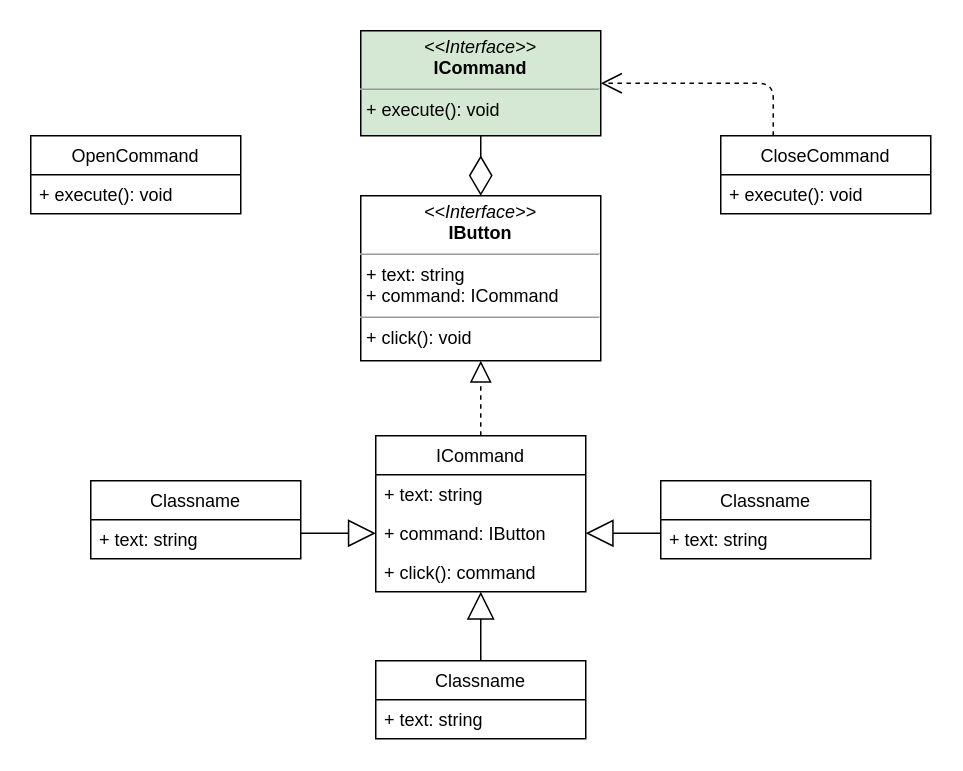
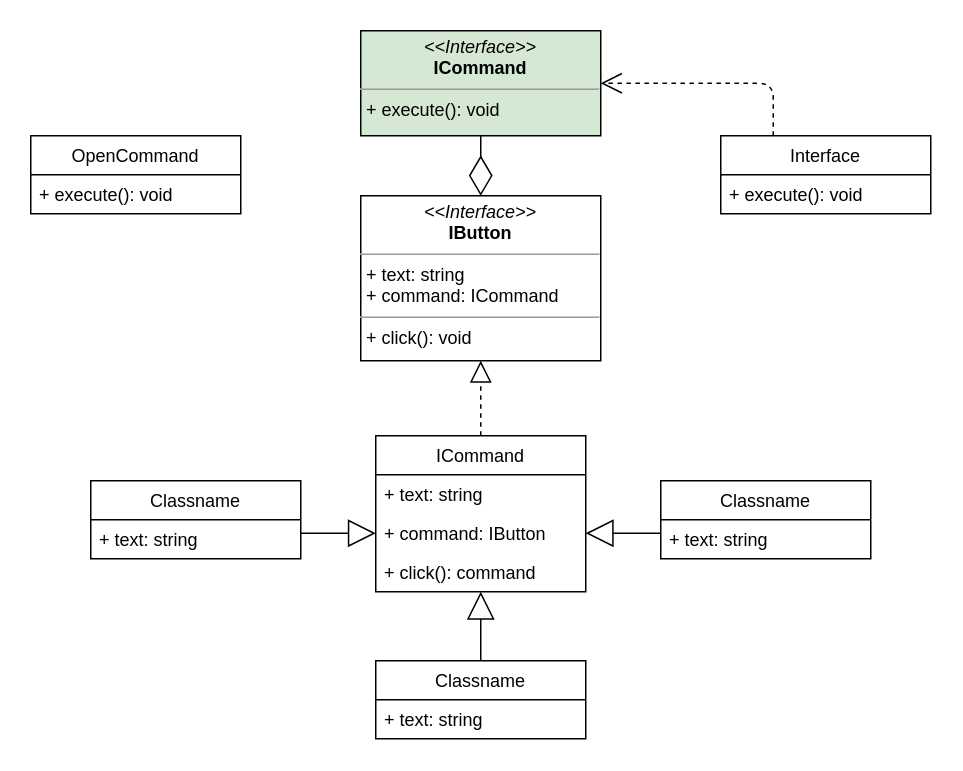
  <mxCell id="0" />
  <mxCell id="1" parent="0" />
  <mxCell id="2" style="edgeStyle=orthogonalEdgeStyle;rounded=0;orthogonalLoop=1;jettySize=auto;html=1;" parent="1" edge="1"><mxGeometry relative="1" as="geometry"><Array as="points"><mxPoint x="263" y="130" /><mxPoint x="263" y="130" /></Array><mxPoint x="263" y="150" as="sourcePoint" /></mxGeometry></mxCell>
  <mxCell id="3" style="edgeStyle=orthogonalEdgeStyle;rounded=0;orthogonalLoop=1;jettySize=auto;html=1;entryX=0.5;entryY=1;entryDx=0;entryDy=0;" parent="1" edge="1"><mxGeometry relative="1" as="geometry"><Array as="points"><mxPoint x="500" y="120" /><mxPoint x="263" y="120" /></Array><mxPoint x="263" y="90" as="targetPoint" /></mxGeometry></mxCell>
  <mxCell id="4" value="&lt;p style=&quot;margin: 0px ; margin-top: 4px ; text-align: center&quot;&gt;&lt;i&gt;&amp;lt;&amp;lt;Interface&amp;gt;&amp;gt;&lt;/i&gt;&lt;br&gt;&lt;b&gt;ICommand&lt;/b&gt;&lt;/p&gt;&lt;hr size=&quot;1&quot;&gt;&lt;p style=&quot;margin: 0px ; margin-left: 4px&quot;&gt;&lt;span&gt;+ execute(): void&lt;/span&gt;&lt;br&gt;&lt;/p&gt;" style="verticalAlign=top;align=left;overflow=fill;fontSize=12;fontFamily=Helvetica;html=1;fillColor=#d5e8d4;" parent="1" vertex="1"><mxGeometry x="240" y="20" width="160" height="70" as="geometry" /></mxCell>
  <mxCell id="5" value="&lt;p style=&quot;margin: 0px ; margin-top: 4px ; text-align: center&quot;&gt;&lt;i&gt;&amp;lt;&amp;lt;Interface&amp;gt;&amp;gt;&lt;/i&gt;&lt;br&gt;&lt;b&gt;IButton&lt;/b&gt;&lt;/p&gt;&lt;hr size=&quot;1&quot;&gt;&lt;p style=&quot;margin: 0px ; margin-left: 4px&quot;&gt;+ text: string&lt;br&gt;+ command: ICommand&lt;/p&gt;&lt;hr size=&quot;1&quot;&gt;&lt;p style=&quot;margin: 0px ; margin-left: 4px&quot;&gt;+ click(): void&lt;br&gt;&lt;/p&gt;" style="verticalAlign=top;align=left;overflow=fill;fontSize=12;fontFamily=Helvetica;html=1;" parent="1" vertex="1"><mxGeometry x="240" y="130" width="160" height="110" as="geometry" /></mxCell>
- <mxCell id="6" value="CloseCommand" style="swimlane;fontStyle=0;childLayout=stackLayout;horizontal=1;startSize=26;fillColor=none;horizontalStack=0;resizeParent=1;resizeParentMax=0;resizeLast=0;collapsible=1;marginBottom=0;" parent="1" vertex="1"><mxGeometry x="480" y="90" width="140" height="52" as="geometry" /></mxCell>
+ <mxCell id="6" value="Interface" style="swimlane;fontStyle=0;childLayout=stackLayout;horizontal=1;startSize=26;fillColor=none;horizontalStack=0;resizeParent=1;resizeParentMax=0;resizeLast=0;collapsible=1;marginBottom=0;" parent="1" vertex="1"><mxGeometry x="480" y="90" width="140" height="52" as="geometry" /></mxCell>
  <mxCell id="7" value="+ execute(): void" style="text;strokeColor=none;fillColor=none;align=left;verticalAlign=top;spacingLeft=4;spacingRight=4;overflow=hidden;rotatable=0;points=[[0,0.5],[1,0.5]];portConstraint=eastwest;" parent="6" vertex="1"><mxGeometry y="26" width="140" height="26" as="geometry" /></mxCell>
  <mxCell id="8" value="OpenCommand" style="swimlane;fontStyle=0;childLayout=stackLayout;horizontal=1;startSize=26;fillColor=none;horizontalStack=0;resizeParent=1;resizeParentMax=0;resizeLast=0;collapsible=1;marginBottom=0;" parent="1" vertex="1"><mxGeometry x="20" y="90" width="140" height="52" as="geometry" /></mxCell>
  <mxCell id="9" value="+ execute(): void" style="text;strokeColor=none;fillColor=none;align=left;verticalAlign=top;spacingLeft=4;spacingRight=4;overflow=hidden;rotatable=0;points=[[0,0.5],[1,0.5]];portConstraint=eastwest;" parent="8" vertex="1"><mxGeometry y="26" width="140" height="26" as="geometry" /></mxCell>
  <mxCell id="10" value="" style="endArrow=open;dashed=1;endFill=0;endSize=12;html=1;entryX=1;entryY=0.5;entryDx=0;entryDy=0;exitX=0.25;exitY=0;exitDx=0;exitDy=0;" parent="1" source="6" target="4" edge="1"><mxGeometry width="160" relative="1" as="geometry"><mxPoint x="150" y="230" as="sourcePoint" /><mxPoint x="310" y="230" as="targetPoint" /><Array as="points"><mxPoint x="515" y="55" /></Array></mxGeometry></mxCell>
  <mxCell id="11" value="ICommand" style="swimlane;fontStyle=0;childLayout=stackLayout;horizontal=1;startSize=26;fillColor=none;horizontalStack=0;resizeParent=1;resizeParentMax=0;resizeLast=0;collapsible=1;marginBottom=0;" parent="1" vertex="1"><mxGeometry x="250" y="290" width="140" height="104" as="geometry" /></mxCell>
  <mxCell id="12" value="+ text: string" style="text;strokeColor=none;fillColor=none;align=left;verticalAlign=top;spacingLeft=4;spacingRight=4;overflow=hidden;rotatable=0;points=[[0,0.5],[1,0.5]];portConstraint=eastwest;" parent="11" vertex="1"><mxGeometry y="26" width="140" height="26" as="geometry" /></mxCell>
  <mxCell id="13" value="+ command: IButton&#10;" style="text;strokeColor=none;fillColor=none;align=left;verticalAlign=top;spacingLeft=4;spacingRight=4;overflow=hidden;rotatable=0;points=[[0,0.5],[1,0.5]];portConstraint=eastwest;" parent="11" vertex="1"><mxGeometry y="52" width="140" height="26" as="geometry" /></mxCell>
  <mxCell id="14" value="+ click(): command" style="text;strokeColor=none;fillColor=none;align=left;verticalAlign=top;spacingLeft=4;spacingRight=4;overflow=hidden;rotatable=0;points=[[0,0.5],[1,0.5]];portConstraint=eastwest;" parent="11" vertex="1"><mxGeometry y="78" width="140" height="26" as="geometry" /></mxCell>
  <mxCell id="15" value="" style="endArrow=block;endSize=16;endFill=0;html=1;entryX=1;entryY=0.5;entryDx=0;entryDy=0;exitX=0;exitY=0.5;exitDx=0;exitDy=0;" parent="1" target="13" edge="1"><mxGeometry x="0.2" y="-95" width="160" relative="1" as="geometry"><mxPoint x="440" y="355" as="sourcePoint" /><mxPoint x="310" y="230" as="targetPoint" /><mxPoint as="offset" /></mxGeometry></mxCell>
  <mxCell id="16" value="Classname" style="swimlane;fontStyle=0;childLayout=stackLayout;horizontal=1;startSize=26;fillColor=none;horizontalStack=0;resizeParent=1;resizeParentMax=0;resizeLast=0;collapsible=1;marginBottom=0;" parent="1" vertex="1"><mxGeometry x="60" y="320" width="140" height="52" as="geometry" /></mxCell>
  <mxCell id="17" value="+ text: string" style="text;strokeColor=none;fillColor=none;align=left;verticalAlign=top;spacingLeft=4;spacingRight=4;overflow=hidden;rotatable=0;points=[[0,0.5],[1,0.5]];portConstraint=eastwest;" parent="16" vertex="1"><mxGeometry y="26" width="140" height="26" as="geometry" /></mxCell>
  <mxCell id="18" value="Classname" style="swimlane;fontStyle=0;childLayout=stackLayout;horizontal=1;startSize=26;fillColor=none;horizontalStack=0;resizeParent=1;resizeParentMax=0;resizeLast=0;collapsible=1;marginBottom=0;" parent="1" vertex="1"><mxGeometry x="250" y="440" width="140" height="52" as="geometry" /></mxCell>
  <mxCell id="19" value="+ text: string" style="text;strokeColor=none;fillColor=none;align=left;verticalAlign=top;spacingLeft=4;spacingRight=4;overflow=hidden;rotatable=0;points=[[0,0.5],[1,0.5]];portConstraint=eastwest;" parent="18" vertex="1"><mxGeometry y="26" width="140" height="26" as="geometry" /></mxCell>
  <mxCell id="20" value="Classname" style="swimlane;fontStyle=0;childLayout=stackLayout;horizontal=1;startSize=26;fillColor=none;horizontalStack=0;resizeParent=1;resizeParentMax=0;resizeLast=0;collapsible=1;marginBottom=0;" parent="1" vertex="1"><mxGeometry x="440" y="320" width="140" height="52" as="geometry" /></mxCell>
  <mxCell id="21" value="+ text: string" style="text;strokeColor=none;fillColor=none;align=left;verticalAlign=top;spacingLeft=4;spacingRight=4;overflow=hidden;rotatable=0;points=[[0,0.5],[1,0.5]];portConstraint=eastwest;" parent="20" vertex="1"><mxGeometry y="26" width="140" height="26" as="geometry" /></mxCell>
  <mxCell id="22" value="" style="endArrow=block;endSize=16;endFill=0;html=1;exitX=0.5;exitY=0;exitDx=0;exitDy=0;" parent="1" source="18" target="14" edge="1"><mxGeometry x="0.2" y="-95" width="160" relative="1" as="geometry"><mxPoint x="320" y="420" as="sourcePoint" /><mxPoint x="323" y="394" as="targetPoint" /><mxPoint as="offset" /></mxGeometry></mxCell>
  <mxCell id="23" value="" style="endArrow=block;endSize=16;endFill=0;html=1;entryX=0;entryY=0.5;entryDx=0;entryDy=0;exitX=1;exitY=0.5;exitDx=0;exitDy=0;" parent="1" target="13" edge="1"><mxGeometry x="0.2" y="-95" width="160" relative="1" as="geometry"><mxPoint x="200" y="355" as="sourcePoint" /><mxPoint x="160" y="340" as="targetPoint" /><mxPoint as="offset" /></mxGeometry></mxCell>
  <mxCell id="24" value="" style="endArrow=block;dashed=1;endFill=0;endSize=12;html=1;entryX=0.5;entryY=1;entryDx=0;entryDy=0;exitX=0.5;exitY=0;exitDx=0;exitDy=0;" parent="1" source="11" target="5" edge="1"><mxGeometry width="160" relative="1" as="geometry"><mxPoint x="160" y="230" as="sourcePoint" /><mxPoint x="320" y="230" as="targetPoint" /></mxGeometry></mxCell>
  <mxCell id="25" value="" style="endArrow=diamondThin;endFill=0;endSize=24;html=1;entryX=0.5;entryY=0;entryDx=0;entryDy=0;exitX=0.5;exitY=1;exitDx=0;exitDy=0;" parent="1" source="4" target="5" edge="1"><mxGeometry width="160" relative="1" as="geometry"><mxPoint x="470" y="200" as="sourcePoint" /><mxPoint x="620" y="243" as="targetPoint" /><Array as="points" /></mxGeometry></mxCell>
